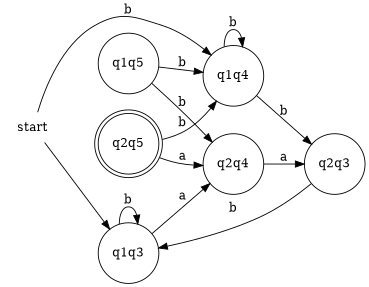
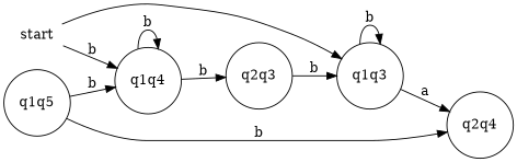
  digraph {
    rankdir=LR
    node [shape=circle]
    start [color=white style=filled shape=""]
    q1q3
    q1q4
    q2q4
    q2q3
    q1q5
-   q2q5 [shape=doublecircle]
    start -> q1q3
    start -> q1q4 [label=b]
    q1q3 -> q1q3 [label=b]
    q1q3 -> q2q4 [label=a]
    q1q4 -> q1q4 [label=b]
    q1q4 -> q2q3 [label=b]
-   q2q4 -> q2q3 [label=a]
    q2q3 -> q1q3 [label=b]
    q1q5 -> q1q4 [label=b]
    q1q5 -> q2q4 [label=b]
-   q2q5 -> q1q4 [label=b]
-   q2q5 -> q2q4 [label=a]
  }
